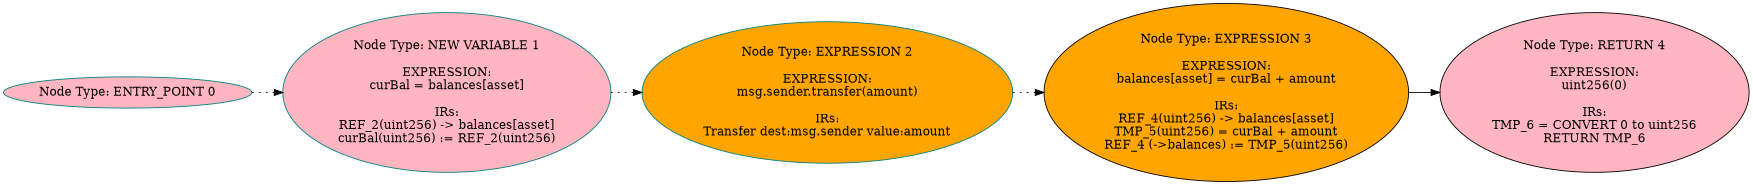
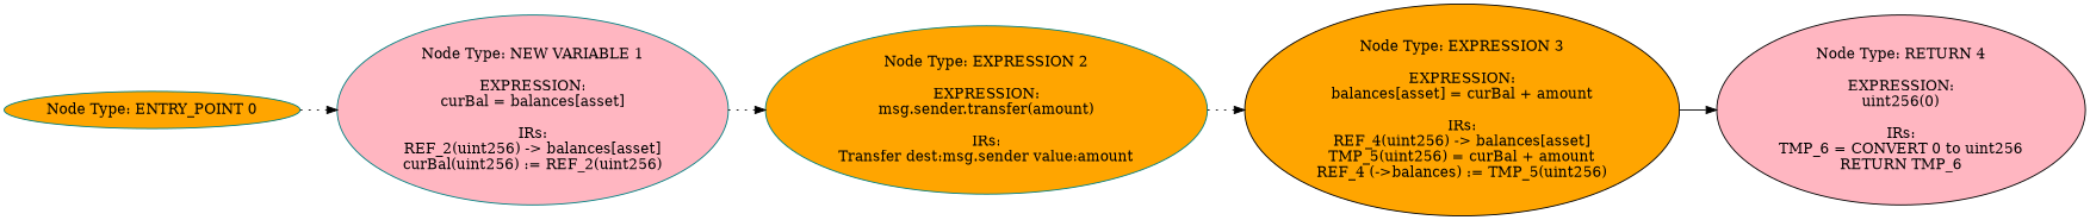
  digraph {
    rankdir=LR
    node [style=filled fillcolor=lightpink color=teal]
    edge [style=dotted]
-   n1 [label="Node Type: ENTRY_POINT 0\n"]
+   n1 [label="Node Type: ENTRY_POINT 0\n" fillcolor=orange]
    n2 [label="Node Type: NEW VARIABLE 1\n\nEXPRESSION:\ncurBal = balances[asset]\n\nIRs:\nREF_2(uint256) -> balances[asset]\ncurBal(uint256) := REF_2(uint256)"]
    n3 [label="Node Type: EXPRESSION 2\n\nEXPRESSION:\nmsg.sender.transfer(amount)\n\nIRs:\nTransfer dest:msg.sender value:amount" fillcolor=orange]
    n4 [label="Node Type: EXPRESSION 3\n\nEXPRESSION:\nbalances[asset] = curBal + amount\n\nIRs:\nREF_4(uint256) -> balances[asset]\nTMP_5(uint256) = curBal + amount\nREF_4 (->balances) := TMP_5(uint256)" fillcolor=orange color=black]
    n5 [label="Node Type: RETURN 4\n\nEXPRESSION:\nuint256(0)\n\nIRs:\nTMP_6 = CONVERT 0 to uint256\nRETURN TMP_6" color=black]
    n1 -> n2
    n2 -> n3
    n3 -> n4
    n4 -> n5 [style=solid]
  }
